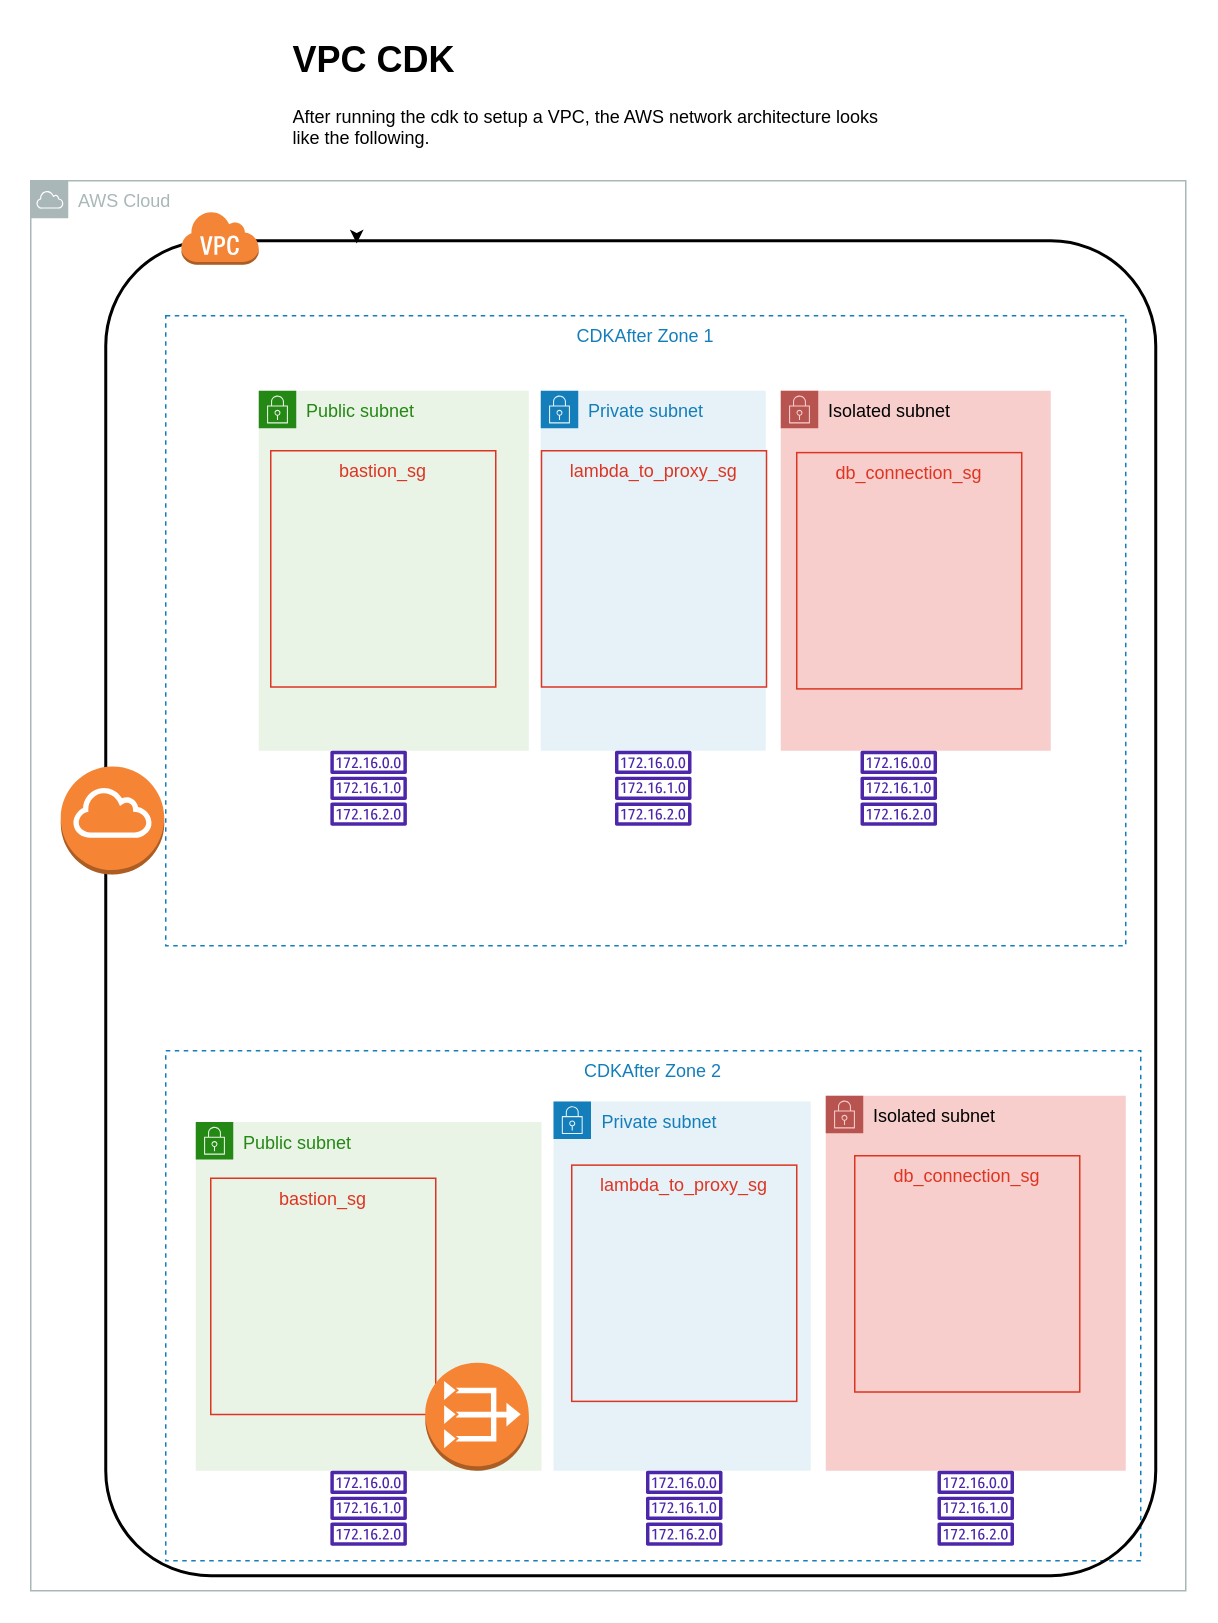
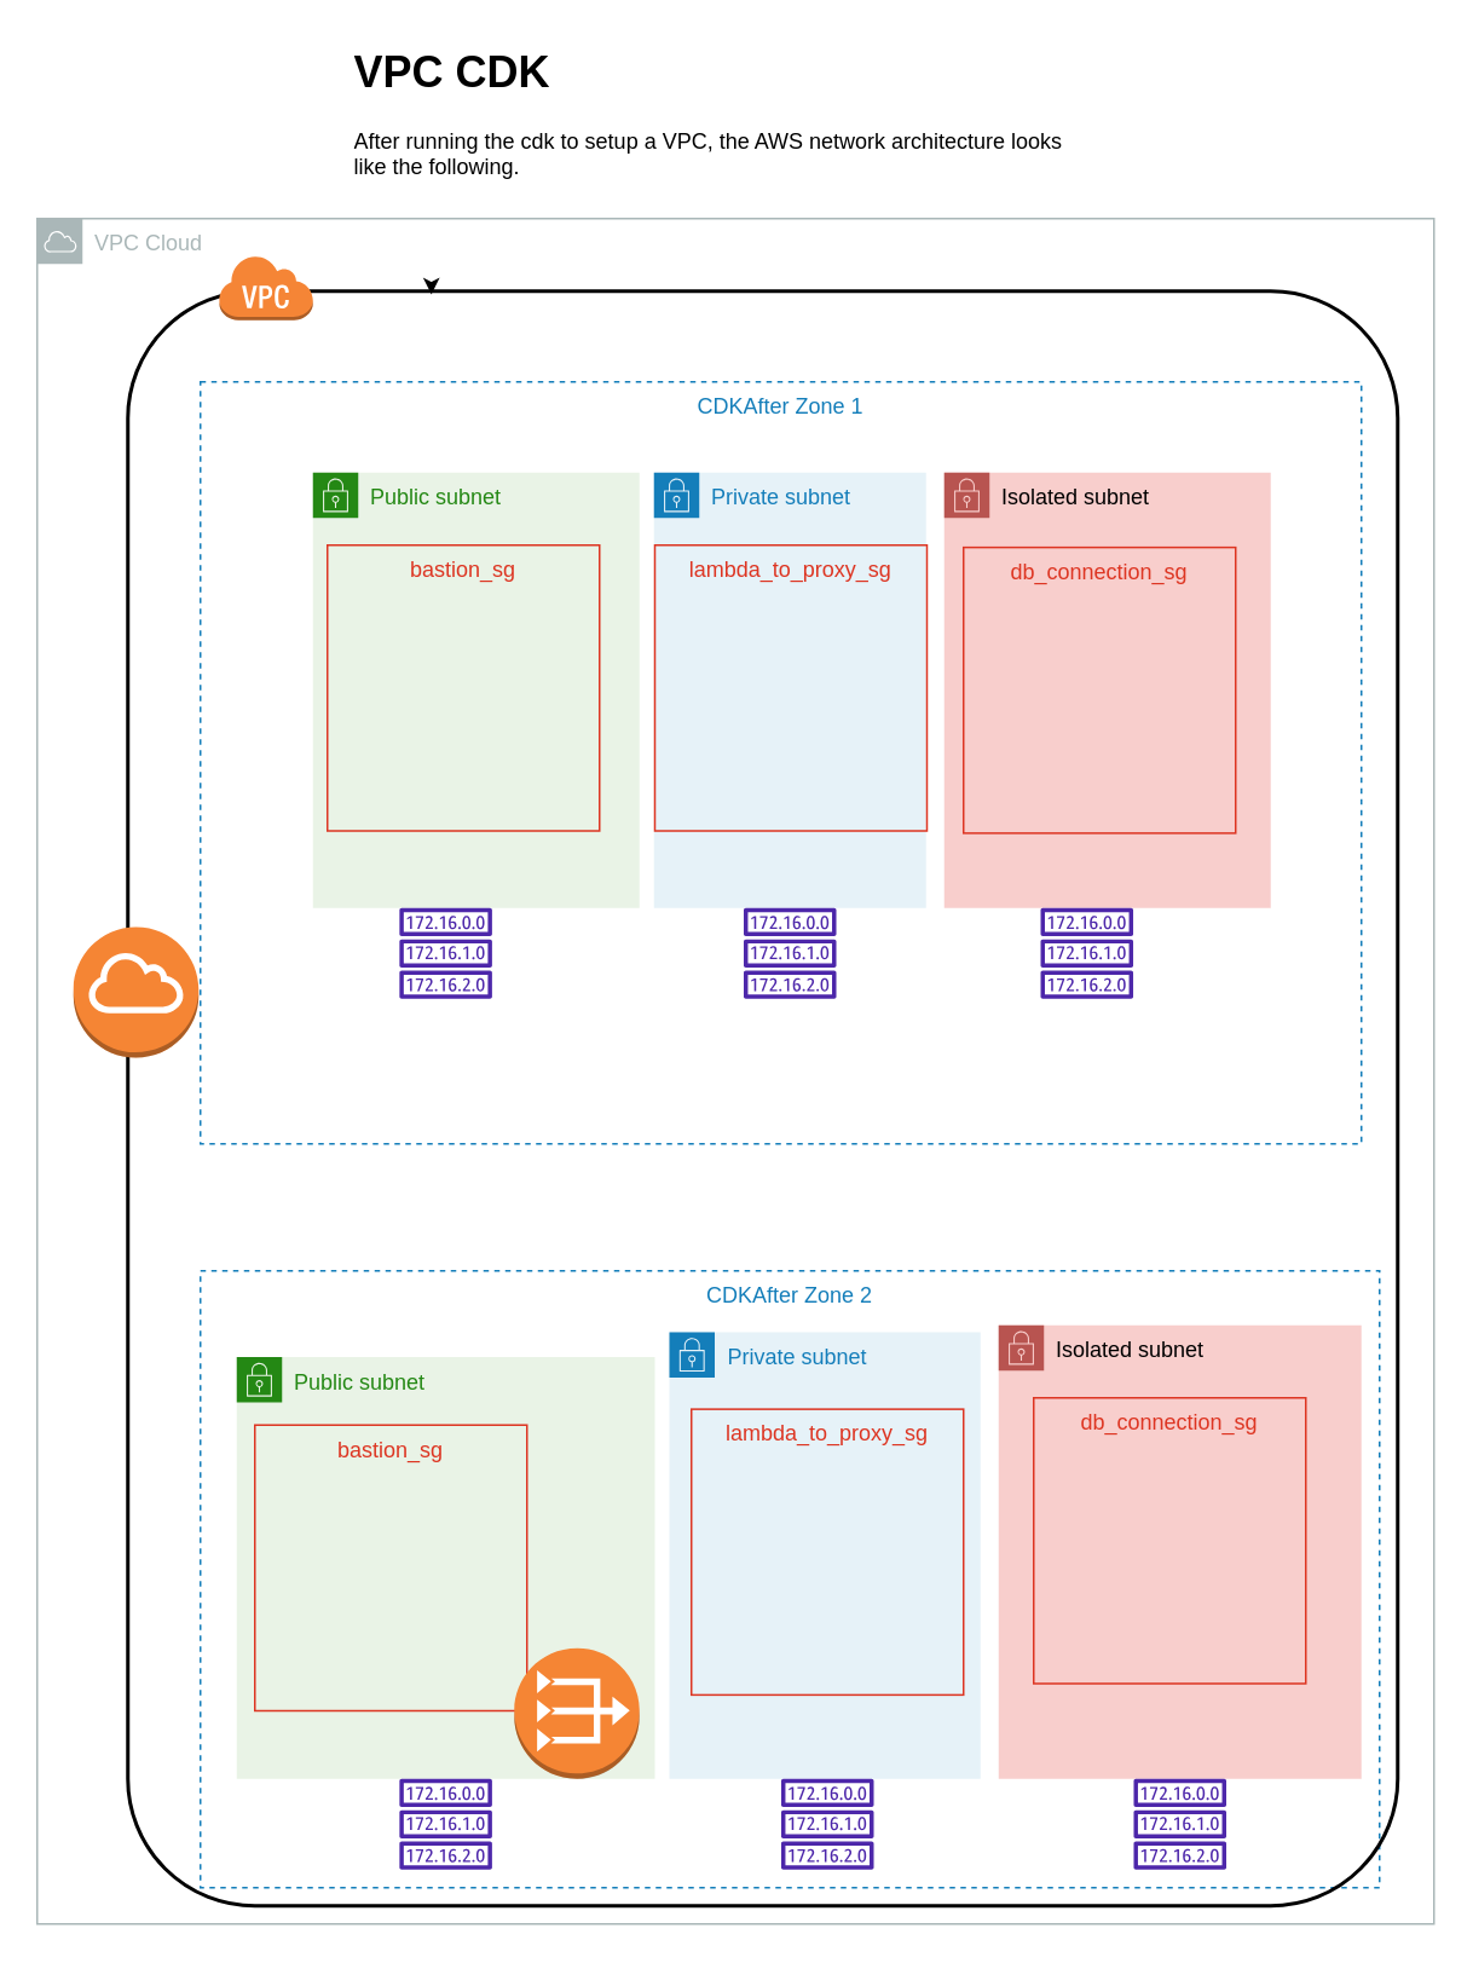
  <mxCell id="0" />
  <mxCell id="1" parent="0" />
  <mxCell id="2" value="CDKAfter Zone 2" style="fillColor=none;strokeColor=#147EBA;dashed=1;verticalAlign=top;fontStyle=0;fontColor=#147EBA;" vertex="1" parent="1"><mxGeometry x="110" y="700" width="650" height="340" as="geometry" /></mxCell>
  <mxCell id="3" value="" style="rounded=1;arcSize=10;dashed=0;fillColor=none;gradientColor=none;strokeWidth=2;" parent="1" vertex="1"><mxGeometry x="70" y="160" width="700" height="890" as="geometry" /></mxCell>
- <mxCell id="4" value="AWS Cloud" style="sketch=0;outlineConnect=0;gradientColor=none;html=1;whiteSpace=wrap;fontSize=12;fontStyle=0;shape=mxgraph.aws4.group;grIcon=mxgraph.aws4.group_aws_cloud;strokeColor=#AAB7B8;fillColor=none;verticalAlign=top;align=left;spacingLeft=30;fontColor=#AAB7B8;dashed=0;" parent="1" vertex="1"><mxGeometry x="20" y="120" width="770" height="940" as="geometry" /></mxCell>
+ <mxCell id="4" value="VPC Cloud" style="sketch=0;outlineConnect=0;gradientColor=none;html=1;whiteSpace=wrap;fontSize=12;fontStyle=0;shape=mxgraph.aws4.group;grIcon=mxgraph.aws4.group_aws_cloud;strokeColor=#AAB7B8;fillColor=none;verticalAlign=top;align=left;spacingLeft=30;fontColor=#AAB7B8;dashed=0;" parent="1" vertex="1"><mxGeometry x="20" y="120" width="770" height="940" as="geometry" /></mxCell>
  <mxCell id="5" value="Public subnet" style="points=[[0,0],[0.25,0],[0.5,0],[0.75,0],[1,0],[1,0.25],[1,0.5],[1,0.75],[1,1],[0.75,1],[0.5,1],[0.25,1],[0,1],[0,0.75],[0,0.5],[0,0.25]];outlineConnect=0;gradientColor=none;html=1;whiteSpace=wrap;fontSize=12;fontStyle=0;container=1;pointerEvents=0;collapsible=0;recursiveResize=0;shape=mxgraph.aws4.group;grIcon=mxgraph.aws4.group_security_group;grStroke=0;strokeColor=#248814;fillColor=#E9F3E6;verticalAlign=top;align=left;spacingLeft=30;fontColor=#248814;dashed=0;" vertex="1" parent="1"><mxGeometry x="130" y="747.5" width="230.5" height="232.5" as="geometry" /></mxCell>
  <mxCell id="6" value="bastion_sg" style="fillColor=none;strokeColor=#DD3522;verticalAlign=top;fontStyle=0;fontColor=#DD3522;" vertex="1" parent="5"><mxGeometry x="10" y="37.5" width="150" height="157.5" as="geometry" /></mxCell>
  <mxCell id="7" value="CDKAfter Zone 1" style="fillColor=none;strokeColor=#147EBA;dashed=1;verticalAlign=top;fontStyle=0;fontColor=#147EBA;" vertex="1" parent="1"><mxGeometry x="110" y="210" width="640" height="420" as="geometry" /></mxCell>
  <mxCell id="8" value="Isolated subnet" style="points=[[0,0],[0.25,0],[0.5,0],[0.75,0],[1,0],[1,0.25],[1,0.5],[1,0.75],[1,1],[0.75,1],[0.5,1],[0.25,1],[0,1],[0,0.75],[0,0.5],[0,0.25]];outlineConnect=0;html=1;whiteSpace=wrap;fontSize=12;fontStyle=0;container=1;pointerEvents=0;collapsible=0;recursiveResize=0;shape=mxgraph.aws4.group;grIcon=mxgraph.aws4.group_security_group;grStroke=0;strokeColor=#b85450;fillColor=#f8cecc;verticalAlign=top;align=left;spacingLeft=30;dashed=0;" parent="1" vertex="1"><mxGeometry x="520" y="260" width="180" height="240" as="geometry" /></mxCell>
  <mxCell id="9" value="" style="dashed=0;html=1;shape=mxgraph.aws3.virtual_private_cloud;fillColor=#F58536;gradientColor=none;dashed=0;" parent="1" vertex="1"><mxGeometry x="120" y="140" width="52" height="36" as="geometry" /></mxCell>
  <mxCell id="10" value="Private subnet" style="points=[[0,0],[0.25,0],[0.5,0],[0.75,0],[1,0],[1,0.25],[1,0.5],[1,0.75],[1,1],[0.75,1],[0.5,1],[0.25,1],[0,1],[0,0.75],[0,0.5],[0,0.25]];outlineConnect=0;gradientColor=none;html=1;whiteSpace=wrap;fontSize=12;fontStyle=0;container=1;pointerEvents=0;collapsible=0;recursiveResize=0;shape=mxgraph.aws4.group;grIcon=mxgraph.aws4.group_security_group;grStroke=0;strokeColor=#147EBA;fillColor=#E6F2F8;verticalAlign=top;align=left;spacingLeft=30;fontColor=#147EBA;dashed=0;" parent="1" vertex="1"><mxGeometry x="360" y="260" width="150" height="240" as="geometry" /></mxCell>
  <mxCell id="11" value="" style="outlineConnect=0;dashed=0;verticalLabelPosition=bottom;verticalAlign=top;align=center;html=1;shape=mxgraph.aws3.internet_gateway;fillColor=#F58534;gradientColor=none;" parent="1" vertex="1"><mxGeometry x="40" y="510.5" width="69" height="72" as="geometry" /></mxCell>
  <mxCell id="12" value="&lt;h1&gt;VPC CDK&lt;/h1&gt;&lt;p&gt;After running the cdk to setup a VPC, the AWS network architecture looks like the following.&lt;/p&gt;" style="text;html=1;strokeColor=none;fillColor=none;spacing=5;spacingTop=-20;whiteSpace=wrap;overflow=hidden;rounded=0;" parent="1" vertex="1"><mxGeometry x="190" y="20" width="405" height="130" as="geometry" /></mxCell>
  <mxCell id="13" value="Public subnet" style="points=[[0,0],[0.25,0],[0.5,0],[0.75,0],[1,0],[1,0.25],[1,0.5],[1,0.75],[1,1],[0.75,1],[0.5,1],[0.25,1],[0,1],[0,0.75],[0,0.5],[0,0.25]];outlineConnect=0;gradientColor=none;html=1;whiteSpace=wrap;fontSize=12;fontStyle=0;container=1;pointerEvents=0;collapsible=0;recursiveResize=0;shape=mxgraph.aws4.group;grIcon=mxgraph.aws4.group_security_group;grStroke=0;strokeColor=#248814;fillColor=#E9F3E6;verticalAlign=top;align=left;spacingLeft=30;fontColor=#248814;dashed=0;" vertex="1" parent="1"><mxGeometry x="172" y="260" width="180" height="240" as="geometry" /></mxCell>
  <mxCell id="14" value="bastion_sg" style="fillColor=none;strokeColor=#DD3522;verticalAlign=top;fontStyle=0;fontColor=#DD3522;" vertex="1" parent="13"><mxGeometry x="8" y="40" width="150" height="157.5" as="geometry" /></mxCell>
  <mxCell id="15" value="Isolated subnet" style="points=[[0,0],[0.25,0],[0.5,0],[0.75,0],[1,0],[1,0.25],[1,0.5],[1,0.75],[1,1],[0.75,1],[0.5,1],[0.25,1],[0,1],[0,0.75],[0,0.5],[0,0.25]];outlineConnect=0;html=1;whiteSpace=wrap;fontSize=12;fontStyle=0;container=1;pointerEvents=0;collapsible=0;recursiveResize=0;shape=mxgraph.aws4.group;grIcon=mxgraph.aws4.group_security_group;grStroke=0;strokeColor=#b85450;fillColor=#f8cecc;verticalAlign=top;align=left;spacingLeft=30;dashed=0;" vertex="1" parent="1"><mxGeometry x="550" y="730" width="200" height="250" as="geometry" /></mxCell>
  <mxCell id="16" value="Private subnet" style="points=[[0,0],[0.25,0],[0.5,0],[0.75,0],[1,0],[1,0.25],[1,0.5],[1,0.75],[1,1],[0.75,1],[0.5,1],[0.25,1],[0,1],[0,0.75],[0,0.5],[0,0.25]];outlineConnect=0;gradientColor=none;html=1;whiteSpace=wrap;fontSize=12;fontStyle=0;container=1;pointerEvents=0;collapsible=0;recursiveResize=0;shape=mxgraph.aws4.group;grIcon=mxgraph.aws4.group_security_group;grStroke=0;strokeColor=#147EBA;fillColor=#E6F2F8;verticalAlign=top;align=left;spacingLeft=30;fontColor=#147EBA;dashed=0;" vertex="1" parent="1"><mxGeometry x="368.5" y="733.75" width="171.5" height="246.25" as="geometry" /></mxCell>
  <mxCell id="17" value="" style="sketch=0;outlineConnect=0;fontColor=#232F3E;gradientColor=none;fillColor=#4D27AA;strokeColor=none;dashed=0;verticalLabelPosition=bottom;verticalAlign=top;align=center;html=1;fontSize=12;fontStyle=0;aspect=fixed;pointerEvents=1;shape=mxgraph.aws4.route_table;" vertex="1" parent="1"><mxGeometry x="219.59" y="500" width="51.32" height="50" as="geometry" /></mxCell>
  <mxCell id="18" value="" style="sketch=0;outlineConnect=0;fontColor=#232F3E;gradientColor=none;fillColor=#4D27AA;strokeColor=none;dashed=0;verticalLabelPosition=bottom;verticalAlign=top;align=center;html=1;fontSize=12;fontStyle=0;aspect=fixed;pointerEvents=1;shape=mxgraph.aws4.route_table;" vertex="1" parent="1"><mxGeometry x="409.34" y="500" width="51.32" height="50" as="geometry" /></mxCell>
  <mxCell id="19" value="" style="sketch=0;outlineConnect=0;fontColor=#232F3E;gradientColor=none;fillColor=#4D27AA;strokeColor=none;dashed=0;verticalLabelPosition=bottom;verticalAlign=top;align=center;html=1;fontSize=12;fontStyle=0;aspect=fixed;pointerEvents=1;shape=mxgraph.aws4.route_table;" vertex="1" parent="1"><mxGeometry x="573.02" y="500" width="51.32" height="50" as="geometry" /></mxCell>
  <mxCell id="20" value="" style="sketch=0;outlineConnect=0;fontColor=#232F3E;gradientColor=none;fillColor=#4D27AA;strokeColor=none;dashed=0;verticalLabelPosition=bottom;verticalAlign=top;align=center;html=1;fontSize=12;fontStyle=0;aspect=fixed;pointerEvents=1;shape=mxgraph.aws4.route_table;" vertex="1" parent="1"><mxGeometry x="219.59" y="980" width="51.32" height="50" as="geometry" /></mxCell>
  <mxCell id="21" value="" style="outlineConnect=0;dashed=0;verticalLabelPosition=bottom;verticalAlign=top;align=center;html=1;shape=mxgraph.aws3.vpc_nat_gateway;fillColor=#F58534;gradientColor=none;" parent="1" vertex="1"><mxGeometry x="283" y="908" width="69" height="72" as="geometry" /></mxCell>
  <mxCell id="22" style="edgeStyle=orthogonalEdgeStyle;rounded=0;orthogonalLoop=1;jettySize=auto;html=1;exitX=0.25;exitY=0;exitDx=0;exitDy=0;entryX=0.239;entryY=0.002;entryDx=0;entryDy=0;entryPerimeter=0;" edge="1" parent="1" source="3" target="3"><mxGeometry relative="1" as="geometry" /></mxCell>
  <mxCell id="23" value="" style="sketch=0;outlineConnect=0;fontColor=#232F3E;gradientColor=none;fillColor=#4D27AA;strokeColor=none;dashed=0;verticalLabelPosition=bottom;verticalAlign=top;align=center;html=1;fontSize=12;fontStyle=0;aspect=fixed;pointerEvents=1;shape=mxgraph.aws4.route_table;" vertex="1" parent="1"><mxGeometry x="430" y="980" width="51.32" height="50" as="geometry" /></mxCell>
  <mxCell id="24" value="" style="sketch=0;outlineConnect=0;fontColor=#232F3E;gradientColor=none;fillColor=#4D27AA;strokeColor=none;dashed=0;verticalLabelPosition=bottom;verticalAlign=top;align=center;html=1;fontSize=12;fontStyle=0;aspect=fixed;pointerEvents=1;shape=mxgraph.aws4.route_table;" vertex="1" parent="1"><mxGeometry x="624.34" y="980" width="51.32" height="50" as="geometry" /></mxCell>
  <mxCell id="25" value="lambda_to_proxy_sg" style="fillColor=none;strokeColor=#DD3522;verticalAlign=top;fontStyle=0;fontColor=#DD3522;" vertex="1" parent="1"><mxGeometry x="380.66" y="776.25" width="150" height="157.5" as="geometry" /></mxCell>
  <mxCell id="26" value="db_connection_sg" style="fillColor=none;strokeColor=#DD3522;verticalAlign=top;fontStyle=0;fontColor=#DD3522;" vertex="1" parent="1"><mxGeometry x="569.34" y="770" width="150" height="157.5" as="geometry" /></mxCell>
  <mxCell id="27" value="lambda_to_proxy_sg" style="fillColor=none;strokeColor=#DD3522;verticalAlign=top;fontStyle=0;fontColor=#DD3522;" vertex="1" parent="1"><mxGeometry x="360.5" y="300" width="150" height="157.5" as="geometry" /></mxCell>
  <mxCell id="28" value="db_connection_sg" style="fillColor=none;strokeColor=#DD3522;verticalAlign=top;fontStyle=0;fontColor=#DD3522;" vertex="1" parent="1"><mxGeometry x="530.66" y="301.25" width="150" height="157.5" as="geometry" /></mxCell>
